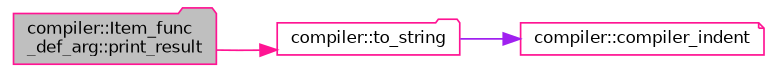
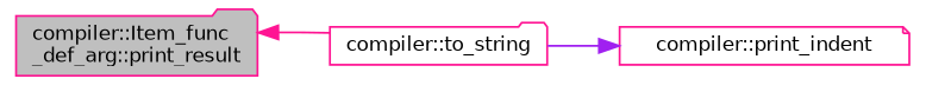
  digraph {
    rankdir=LR
    node [color=deeppink fillcolor=white fontname=Helvetica fontsize=10 shape=folder style=filled]
    edge [fontname=Helvetica fontsize=10 labelfontname=Helvetica labelfontsize=10 style=solid]
    n1 [fillcolor=grey75 fontcolor=black height=0.2 label="compiler::Item_func\l_def_arg::print_result" width=0.4]
    n2 [height=0.2 label="compiler::to_string" width=0.4]
-   n3 [height=0.2 label="compiler::compiler_indent" shape=note width=0.4]
-   n1 -> n2 [color=deeppink]
+   n3 [height=0.2 label="compiler::print_indent" shape=note width=0.4]
+   n2 -> n1 [color=deeppink]
    n2 -> n3 [color=purple]
  }
